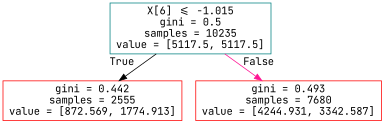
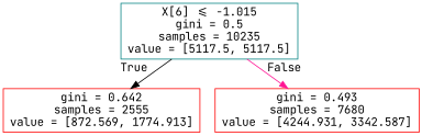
  digraph {
    fontname="JetBrains Mono"
    node [shape=box color=red fontname="JetBrains Mono"]
    edge [labeldistance=2.5 fontname="JetBrains Mono"]
    n1 [label="X[6] <= -1.015\ngini = 0.5\nsamples = 10235\nvalue = [5117.5, 5117.5]" color=teal]
-   n2 [label="gini = 0.442\nsamples = 2555\nvalue = [872.569, 1774.913]"]
+   n2 [label="gini = 0.642\nsamples = 2555\nvalue = [872.569, 1774.913]"]
    n3 [label="gini = 0.493\nsamples = 7680\nvalue = [4244.931, 3342.587]"]
    n1 -> n2 [headlabel=True labelangle=45 color=black]
    n1 -> n3 [headlabel=False labelangle=-45 color=deeppink]
  }
